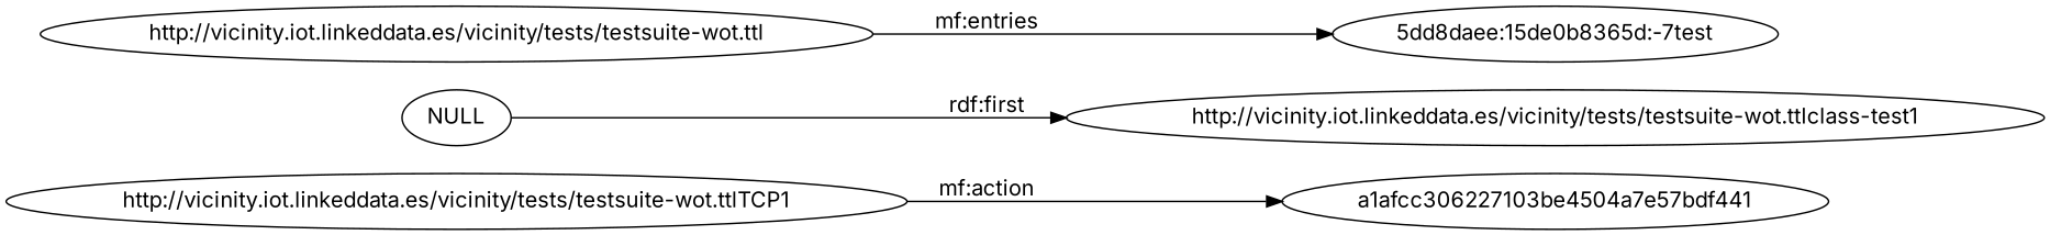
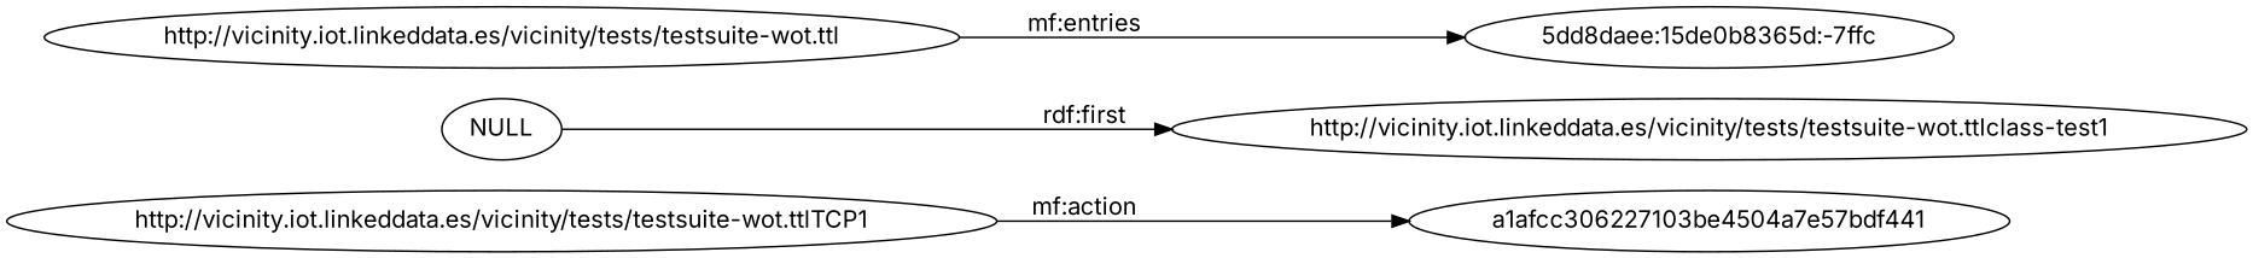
  digraph {
    fontname=Inter
    rankdir=LR
    node [fontname=Inter]
    edge [fontname=Inter]
    "http://vicinity.iot.linkeddata.es/vicinity/tests/testsuite-wot.ttlTCP1"
    a1afcc306227103be4504a7e57bdf441
    NULL
    "http://vicinity.iot.linkeddata.es/vicinity/tests/testsuite-wot.ttlclass-test1"
    "http://vicinity.iot.linkeddata.es/vicinity/tests/testsuite-wot.ttl"
-   "5dd8daee:15de0b8365d:-7ffc" [label="5dd8daee:15de0b8365d:-7test"]
+   "5dd8daee:15de0b8365d:-7ffc"
    "http://vicinity.iot.linkeddata.es/vicinity/tests/testsuite-wot.ttlTCP1" -> a1afcc306227103be4504a7e57bdf441 [label="mf:action"]
    NULL -> "http://vicinity.iot.linkeddata.es/vicinity/tests/testsuite-wot.ttlclass-test1" [label="rdf:first"]
    "http://vicinity.iot.linkeddata.es/vicinity/tests/testsuite-wot.ttl" -> "5dd8daee:15de0b8365d:-7ffc" [label="mf:entries"]
  }
